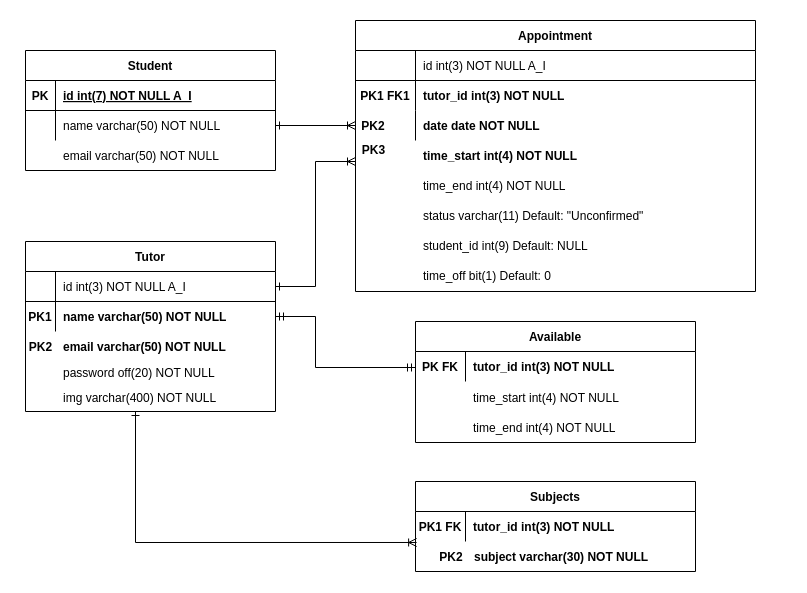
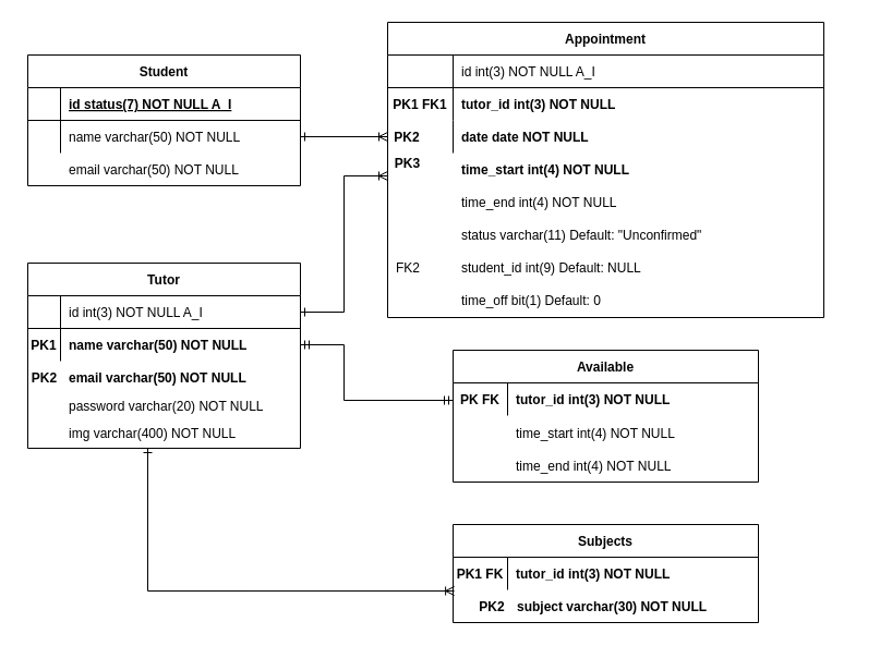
  <mxCell id="0" />
  <mxCell id="1" parent="0" />
  <mxCell id="2" value="Appointment" style="shape=table;startSize=30;container=1;collapsible=1;childLayout=tableLayout;fixedRows=1;rowLines=0;fontStyle=1;align=center;resizeLast=1;" parent="1" vertex="1"><mxGeometry x="355" y="20" width="400" height="271" as="geometry" /></mxCell>
  <mxCell id="3" value="" style="shape=partialRectangle;collapsible=0;dropTarget=0;pointerEvents=0;fillColor=none;points=[[0,0.5],[1,0.5]];portConstraint=eastwest;top=0;left=0;right=0;bottom=1;" parent="2" vertex="1"><mxGeometry y="30" width="400" height="30" as="geometry" /></mxCell>
  <mxCell id="4" value="" style="shape=partialRectangle;overflow=hidden;connectable=0;fillColor=none;top=0;left=0;bottom=0;right=0;fontStyle=1;" parent="3" vertex="1"><mxGeometry width="60" height="30" as="geometry" /></mxCell>
  <mxCell id="5" value="id int(3) NOT NULL A_I" style="shape=partialRectangle;overflow=hidden;connectable=0;fillColor=none;top=0;left=0;bottom=0;right=0;align=left;spacingLeft=6;fontStyle=0;" parent="3" vertex="1"><mxGeometry x="60" width="340" height="30" as="geometry" /></mxCell>
  <mxCell id="6" value="" style="shape=partialRectangle;collapsible=0;dropTarget=0;pointerEvents=0;fillColor=none;points=[[0,0.5],[1,0.5]];portConstraint=eastwest;top=0;left=0;right=0;bottom=0;" parent="2" vertex="1"><mxGeometry y="60" width="400" height="30" as="geometry" /></mxCell>
  <mxCell id="7" value="PK1 FK1" style="shape=partialRectangle;overflow=hidden;connectable=0;fillColor=none;top=0;left=0;bottom=0;right=0;fontStyle=1" parent="6" vertex="1"><mxGeometry width="60" height="30" as="geometry" /></mxCell>
  <mxCell id="8" value="tutor_id int(3) NOT NULL" style="shape=partialRectangle;overflow=hidden;connectable=0;fillColor=none;top=0;left=0;bottom=0;right=0;align=left;spacingLeft=6;fontStyle=1" parent="6" vertex="1"><mxGeometry x="60" width="340" height="30" as="geometry" /></mxCell>
  <mxCell id="9" value="" style="shape=partialRectangle;collapsible=0;dropTarget=0;pointerEvents=0;fillColor=none;points=[[0,0.5],[1,0.5]];portConstraint=eastwest;top=0;left=0;right=0;bottom=0;" parent="2" vertex="1"><mxGeometry y="90" width="400" height="30" as="geometry" /></mxCell>
  <mxCell id="10" value="" style="shape=partialRectangle;overflow=hidden;connectable=0;fillColor=none;top=0;left=0;bottom=0;right=0;" parent="9" vertex="1"><mxGeometry width="60" height="30" as="geometry" /></mxCell>
  <mxCell id="11" value="date date NOT NULL" style="shape=partialRectangle;overflow=hidden;connectable=0;fillColor=none;top=0;left=0;bottom=0;right=0;align=left;spacingLeft=6;fontStyle=1" parent="9" vertex="1"><mxGeometry x="60" width="340" height="30" as="geometry" /></mxCell>
  <mxCell id="12" style="edgeStyle=orthogonalEdgeStyle;rounded=0;orthogonalLoop=1;jettySize=auto;html=1;endArrow=ERoneToMany;endFill=0;startArrow=ERone;startFill=0;entryX=0.004;entryY=1.033;entryDx=0;entryDy=0;entryPerimeter=0;" parent="1" target="45" edge="1"><mxGeometry relative="1" as="geometry"><mxPoint x="352" y="711" as="targetPoint" /><Array as="points"><mxPoint x="135" y="542" /></Array><mxPoint x="135" y="411" as="sourcePoint" /></mxGeometry></mxCell>
  <mxCell id="13" value="Tutor" style="shape=table;startSize=30;container=1;collapsible=1;childLayout=tableLayout;fixedRows=1;rowLines=0;fontStyle=1;align=center;resizeLast=1;" parent="1" vertex="1"><mxGeometry x="25" y="241" width="250" height="170" as="geometry" /></mxCell>
  <mxCell id="14" value="" style="shape=partialRectangle;collapsible=0;dropTarget=0;pointerEvents=0;fillColor=none;points=[[0,0.5],[1,0.5]];portConstraint=eastwest;top=0;left=0;right=0;bottom=1;" parent="13" vertex="1"><mxGeometry y="30" width="250" height="30" as="geometry" /></mxCell>
  <mxCell id="15" value="" style="shape=partialRectangle;overflow=hidden;connectable=0;fillColor=none;top=0;left=0;bottom=0;right=0;fontStyle=1;" parent="14" vertex="1"><mxGeometry width="30" height="30" as="geometry" /></mxCell>
  <mxCell id="16" value="id int(3) NOT NULL A_I" style="shape=partialRectangle;overflow=hidden;connectable=0;fillColor=none;top=0;left=0;bottom=0;right=0;align=left;spacingLeft=6;fontStyle=0;" parent="14" vertex="1"><mxGeometry x="30" width="220" height="30" as="geometry" /></mxCell>
  <mxCell id="17" value="" style="shape=partialRectangle;collapsible=0;dropTarget=0;pointerEvents=0;fillColor=none;points=[[0,0.5],[1,0.5]];portConstraint=eastwest;top=0;left=0;right=0;bottom=0;" parent="13" vertex="1"><mxGeometry y="60" width="250" height="30" as="geometry" /></mxCell>
  <mxCell id="18" value="PK1" style="shape=partialRectangle;overflow=hidden;connectable=0;fillColor=none;top=0;left=0;bottom=0;right=0;fontStyle=1" parent="17" vertex="1"><mxGeometry width="30" height="30" as="geometry" /></mxCell>
  <mxCell id="19" value="name varchar(50) NOT NULL" style="shape=partialRectangle;overflow=hidden;connectable=0;fillColor=none;top=0;left=0;bottom=0;right=0;align=left;spacingLeft=6;fontStyle=1" parent="17" vertex="1"><mxGeometry x="30" width="220" height="30" as="geometry" /></mxCell>
  <mxCell id="20" value="Student" style="shape=table;startSize=30;container=1;collapsible=1;childLayout=tableLayout;fixedRows=1;rowLines=0;fontStyle=1;align=center;resizeLast=1;" parent="1" vertex="1"><mxGeometry x="25" y="50" width="250" height="120" as="geometry" /></mxCell>
  <mxCell id="21" value="" style="shape=partialRectangle;collapsible=0;dropTarget=0;pointerEvents=0;fillColor=none;points=[[0,0.5],[1,0.5]];portConstraint=eastwest;top=0;left=0;right=0;bottom=1;" parent="20" vertex="1"><mxGeometry y="30" width="250" height="30" as="geometry" /></mxCell>
- <mxCell id="22" value="PK" style="shape=partialRectangle;overflow=hidden;connectable=0;fillColor=none;top=0;left=0;bottom=0;right=0;fontStyle=1;" parent="21" vertex="1"><mxGeometry width="30" height="30" as="geometry" /></mxCell>
- <mxCell id="23" value="id int(7) NOT NULL A_I" style="shape=partialRectangle;overflow=hidden;connectable=0;fillColor=none;top=0;left=0;bottom=0;right=0;align=left;spacingLeft=6;fontStyle=5;" parent="21" vertex="1"><mxGeometry x="30" width="220" height="30" as="geometry" /></mxCell>
+ <mxCell id="23" value="id status(7) NOT NULL A_I" style="shape=partialRectangle;overflow=hidden;connectable=0;fillColor=none;top=0;left=0;bottom=0;right=0;align=left;spacingLeft=6;fontStyle=5;" parent="21" vertex="1"><mxGeometry x="30" width="220" height="30" as="geometry" /></mxCell>
  <mxCell id="24" value="" style="shape=partialRectangle;collapsible=0;dropTarget=0;pointerEvents=0;fillColor=none;points=[[0,0.5],[1,0.5]];portConstraint=eastwest;top=0;left=0;right=0;bottom=0;" parent="20" vertex="1"><mxGeometry y="60" width="250" height="30" as="geometry" /></mxCell>
  <mxCell id="25" value="" style="shape=partialRectangle;overflow=hidden;connectable=0;fillColor=none;top=0;left=0;bottom=0;right=0;" parent="24" vertex="1"><mxGeometry width="30" height="30" as="geometry" /></mxCell>
  <mxCell id="26" value="name varchar(50) NOT NULL" style="shape=partialRectangle;overflow=hidden;connectable=0;fillColor=none;top=0;left=0;bottom=0;right=0;align=left;spacingLeft=6;" parent="24" vertex="1"><mxGeometry x="30" width="220" height="30" as="geometry" /></mxCell>
  <mxCell id="27" value="time_start int(4) NOT NULL" style="shape=partialRectangle;overflow=hidden;connectable=0;fillColor=none;top=0;left=0;bottom=0;right=0;align=left;spacingLeft=6;fontStyle=1" parent="1" vertex="1"><mxGeometry x="415" y="140" width="290" height="30" as="geometry" /></mxCell>
  <mxCell id="28" value="time_end int(4) NOT NULL" style="shape=partialRectangle;overflow=hidden;connectable=0;fillColor=none;top=0;left=0;bottom=0;right=0;align=left;spacingLeft=6;" parent="1" vertex="1"><mxGeometry x="415" y="170" width="240" height="30" as="geometry" /></mxCell>
  <mxCell id="29" value="status varchar(11) Default: &quot;Unconfirmed&quot;" style="shape=partialRectangle;overflow=hidden;connectable=0;fillColor=none;top=0;left=0;bottom=0;right=0;align=left;spacingLeft=6;" parent="1" vertex="1"><mxGeometry x="415" y="200" width="370" height="30" as="geometry" /></mxCell>
  <mxCell id="30" value="Available" style="shape=table;startSize=30;container=1;collapsible=1;childLayout=tableLayout;fixedRows=1;rowLines=0;fontStyle=1;align=center;resizeLast=1;" parent="1" vertex="1"><mxGeometry x="415" y="321" width="280" height="121" as="geometry" /></mxCell>
  <mxCell id="31" value="" style="shape=partialRectangle;collapsible=0;dropTarget=0;pointerEvents=0;fillColor=none;points=[[0,0.5],[1,0.5]];portConstraint=eastwest;top=0;left=0;right=0;bottom=0;" parent="30" vertex="1"><mxGeometry y="30" width="280" height="30" as="geometry" /></mxCell>
  <mxCell id="32" value="PK FK" style="shape=partialRectangle;overflow=hidden;connectable=0;fillColor=none;top=0;left=0;bottom=0;right=0;fontStyle=1" parent="31" vertex="1"><mxGeometry width="50" height="30" as="geometry" /></mxCell>
  <mxCell id="33" value="tutor_id int(3) NOT NULL" style="shape=partialRectangle;overflow=hidden;connectable=0;fillColor=none;top=0;left=0;bottom=0;right=0;align=left;spacingLeft=6;fontStyle=1" parent="31" vertex="1"><mxGeometry x="50" width="230" height="30" as="geometry" /></mxCell>
  <mxCell id="34" value="" style="shape=partialRectangle;collapsible=0;dropTarget=0;pointerEvents=0;fillColor=none;points=[[0,0.5],[1,0.5]];portConstraint=eastwest;top=0;left=0;right=0;bottom=0;" parent="1" vertex="1"><mxGeometry x="435" y="382" width="250" height="30" as="geometry" /></mxCell>
  <mxCell id="35" value="" style="shape=partialRectangle;overflow=hidden;connectable=0;fillColor=none;top=0;left=0;bottom=0;right=0;" parent="34" vertex="1"><mxGeometry width="30" height="30" as="geometry" /></mxCell>
  <mxCell id="36" value="time_start int(4) NOT NULL" style="shape=partialRectangle;overflow=hidden;connectable=0;fillColor=none;top=0;left=0;bottom=0;right=0;align=left;spacingLeft=6;" parent="34" vertex="1"><mxGeometry x="30" width="220" height="30" as="geometry" /></mxCell>
  <mxCell id="37" value="" style="shape=partialRectangle;collapsible=0;dropTarget=0;pointerEvents=0;fillColor=none;points=[[0,0.5],[1,0.5]];portConstraint=eastwest;top=0;left=0;right=0;bottom=0;" parent="1" vertex="1"><mxGeometry x="435" y="412" width="250" height="30" as="geometry" /></mxCell>
  <mxCell id="38" value="" style="shape=partialRectangle;overflow=hidden;connectable=0;fillColor=none;top=0;left=0;bottom=0;right=0;" parent="37" vertex="1"><mxGeometry width="30" height="30" as="geometry" /></mxCell>
  <mxCell id="39" value="time_end int(4) NOT NULL" style="shape=partialRectangle;overflow=hidden;connectable=0;fillColor=none;top=0;left=0;bottom=0;right=0;align=left;spacingLeft=6;" parent="37" vertex="1"><mxGeometry x="30" width="220" height="30" as="geometry" /></mxCell>
  <mxCell id="40" value="email varchar(50) NOT NULL" style="shape=partialRectangle;overflow=hidden;connectable=0;fillColor=none;top=0;left=0;bottom=0;right=0;align=left;spacingLeft=6;fontStyle=1" parent="1" vertex="1"><mxGeometry x="55" y="331" width="220" height="30" as="geometry" /></mxCell>
  <mxCell id="41" value="email varchar(50) NOT NULL" style="shape=partialRectangle;overflow=hidden;connectable=0;fillColor=none;top=0;left=0;bottom=0;right=0;align=left;spacingLeft=6;" parent="1" vertex="1"><mxGeometry x="55" y="140" width="220" height="30" as="geometry" /></mxCell>
  <mxCell id="42" value="student_id int(9) Default: NULL" style="shape=partialRectangle;overflow=hidden;connectable=0;fillColor=none;top=0;left=0;bottom=0;right=0;align=left;spacingLeft=6;" parent="1" vertex="1"><mxGeometry x="415" y="230" width="220" height="30" as="geometry" /></mxCell>
+ <mxCell id="43" value="FK2" style="shape=partialRectangle;overflow=hidden;connectable=0;fillColor=none;top=0;left=0;bottom=0;right=0;" parent="1" vertex="1"><mxGeometry x="359" y="230" width="30" height="30" as="geometry" /></mxCell>
  <mxCell id="44" value="Subjects" style="shape=table;startSize=30;container=1;collapsible=1;childLayout=tableLayout;fixedRows=1;rowLines=0;fontStyle=1;align=center;resizeLast=1;" parent="1" vertex="1"><mxGeometry x="415" y="481" width="280" height="90" as="geometry" /></mxCell>
  <mxCell id="45" value="" style="shape=partialRectangle;collapsible=0;dropTarget=0;pointerEvents=0;fillColor=none;points=[[0,0.5],[1,0.5]];portConstraint=eastwest;top=0;left=0;right=0;bottom=0;" parent="44" vertex="1"><mxGeometry y="30" width="280" height="30" as="geometry" /></mxCell>
  <mxCell id="46" value="PK1 FK" style="shape=partialRectangle;overflow=hidden;connectable=0;fillColor=none;top=0;left=0;bottom=0;right=0;fontStyle=1" parent="45" vertex="1"><mxGeometry width="50" height="30" as="geometry" /></mxCell>
  <mxCell id="47" value="tutor_id int(3) NOT NULL" style="shape=partialRectangle;overflow=hidden;connectable=0;fillColor=none;top=0;left=0;bottom=0;right=0;align=left;spacingLeft=6;fontStyle=1" parent="45" vertex="1"><mxGeometry x="50" width="230" height="30" as="geometry" /></mxCell>
  <mxCell id="48" value="" style="shape=partialRectangle;collapsible=0;dropTarget=0;pointerEvents=0;fillColor=none;points=[[0,0.5],[1,0.5]];portConstraint=eastwest;top=0;left=0;right=0;bottom=0;fontStyle=1" parent="1" vertex="1"><mxGeometry x="436" y="541" width="250" height="30" as="geometry" /></mxCell>
  <mxCell id="49" value="PK2" style="shape=partialRectangle;overflow=hidden;connectable=0;fillColor=none;top=0;left=0;bottom=0;right=0;fontStyle=1" parent="48" vertex="1"><mxGeometry width="30.0" height="30" as="geometry" /></mxCell>
  <mxCell id="50" value="subject varchar(30) NOT NULL" style="shape=partialRectangle;overflow=hidden;connectable=0;fillColor=none;top=0;left=0;bottom=0;right=0;align=left;spacingLeft=6;fontStyle=1" parent="48" vertex="1"><mxGeometry x="30" width="220" height="30" as="geometry" /></mxCell>
  <mxCell id="51" style="edgeStyle=orthogonalEdgeStyle;rounded=0;orthogonalLoop=1;jettySize=auto;html=1;exitX=1;exitY=0.5;exitDx=0;exitDy=0;startArrow=ERmandOne;startFill=0;endArrow=ERmandOne;endFill=0;" parent="1" source="17" edge="1"><mxGeometry relative="1" as="geometry"><mxPoint x="415" y="367" as="targetPoint" /><Array as="points"><mxPoint x="315" y="316" /><mxPoint x="315" y="367" /></Array></mxGeometry></mxCell>
  <mxCell id="52" style="edgeStyle=orthogonalEdgeStyle;rounded=0;orthogonalLoop=1;jettySize=auto;html=1;startArrow=ERone;startFill=0;endArrow=ERoneToMany;endFill=0;" parent="1" source="14" edge="1"><mxGeometry relative="1" as="geometry"><mxPoint x="355" y="161" as="targetPoint" /><Array as="points"><mxPoint x="315" y="286" /><mxPoint x="315" y="161" /><mxPoint x="355" y="161" /></Array></mxGeometry></mxCell>
  <mxCell id="53" style="edgeStyle=orthogonalEdgeStyle;rounded=0;orthogonalLoop=1;jettySize=auto;html=1;exitX=1;exitY=0.5;exitDx=0;exitDy=0;entryX=0;entryY=0.5;entryDx=0;entryDy=0;startArrow=ERone;startFill=0;endArrow=ERoneToMany;endFill=0;" parent="1" source="24" target="9" edge="1"><mxGeometry relative="1" as="geometry" /></mxCell>
  <mxCell id="54" value="PK2" style="shape=partialRectangle;overflow=hidden;connectable=0;fillColor=none;top=0;left=0;bottom=0;right=0;fontStyle=1" parent="1" vertex="1"><mxGeometry x="358" y="110" width="30" height="30" as="geometry" /></mxCell>
  <mxCell id="55" value="time_off bit(1) Default: 0" style="shape=partialRectangle;overflow=hidden;connectable=0;fillColor=none;top=0;left=0;bottom=0;right=0;align=left;spacingLeft=6;" vertex="1" parent="1"><mxGeometry x="415" y="260" width="220" height="30" as="geometry" /></mxCell>
  <mxCell id="56" value="img varchar(400) NOT NULL" style="shape=partialRectangle;overflow=hidden;connectable=0;fillColor=none;top=0;left=0;bottom=0;right=0;align=left;spacingLeft=6;" vertex="1" parent="1"><mxGeometry x="55" y="382" width="220" height="30" as="geometry" /></mxCell>
  <mxCell id="57" value="&lt;b&gt;PK3&lt;/b&gt;" style="text;html=1;align=center;verticalAlign=middle;resizable=0;points=[];autosize=1;" vertex="1" parent="1"><mxGeometry x="353" y="140" width="40" height="20" as="geometry" /></mxCell>
  <mxCell id="58" value="&lt;b&gt;PK2&lt;/b&gt;" style="text;html=1;align=center;verticalAlign=middle;resizable=0;points=[];autosize=1;" vertex="1" parent="1"><mxGeometry x="20" y="337" width="40" height="20" as="geometry" /></mxCell>
- <mxCell id="59" value="password off(20) NOT NULL" style="shape=partialRectangle;overflow=hidden;connectable=0;fillColor=none;top=0;left=0;bottom=0;right=0;align=left;spacingLeft=6;" vertex="1" parent="1"><mxGeometry x="55" y="357" width="220" height="30" as="geometry" /></mxCell>
+ <mxCell id="59" value="password varchar(20) NOT NULL" style="shape=partialRectangle;overflow=hidden;connectable=0;fillColor=none;top=0;left=0;bottom=0;right=0;align=left;spacingLeft=6;" vertex="1" parent="1"><mxGeometry x="55" y="357" width="220" height="30" as="geometry" /></mxCell>
